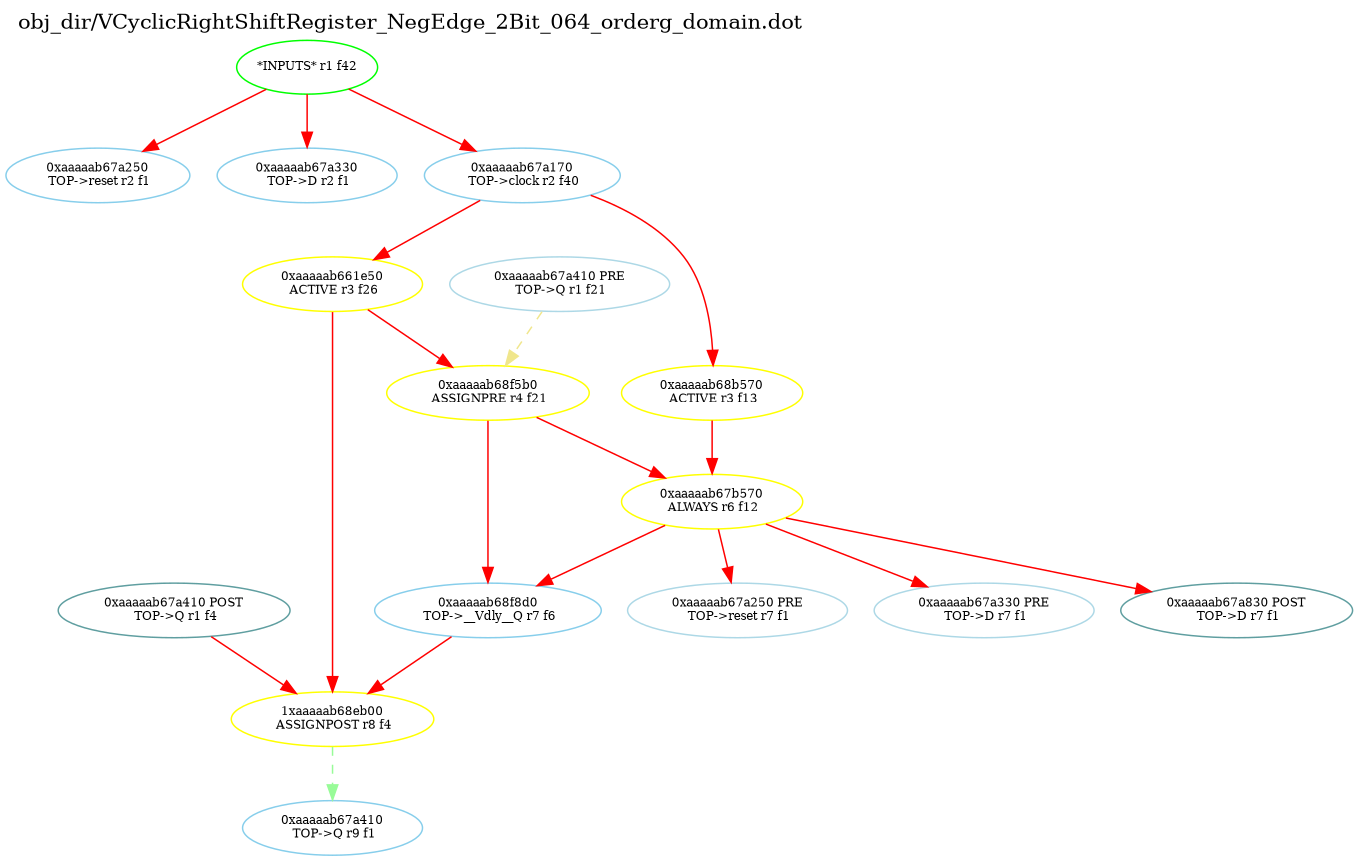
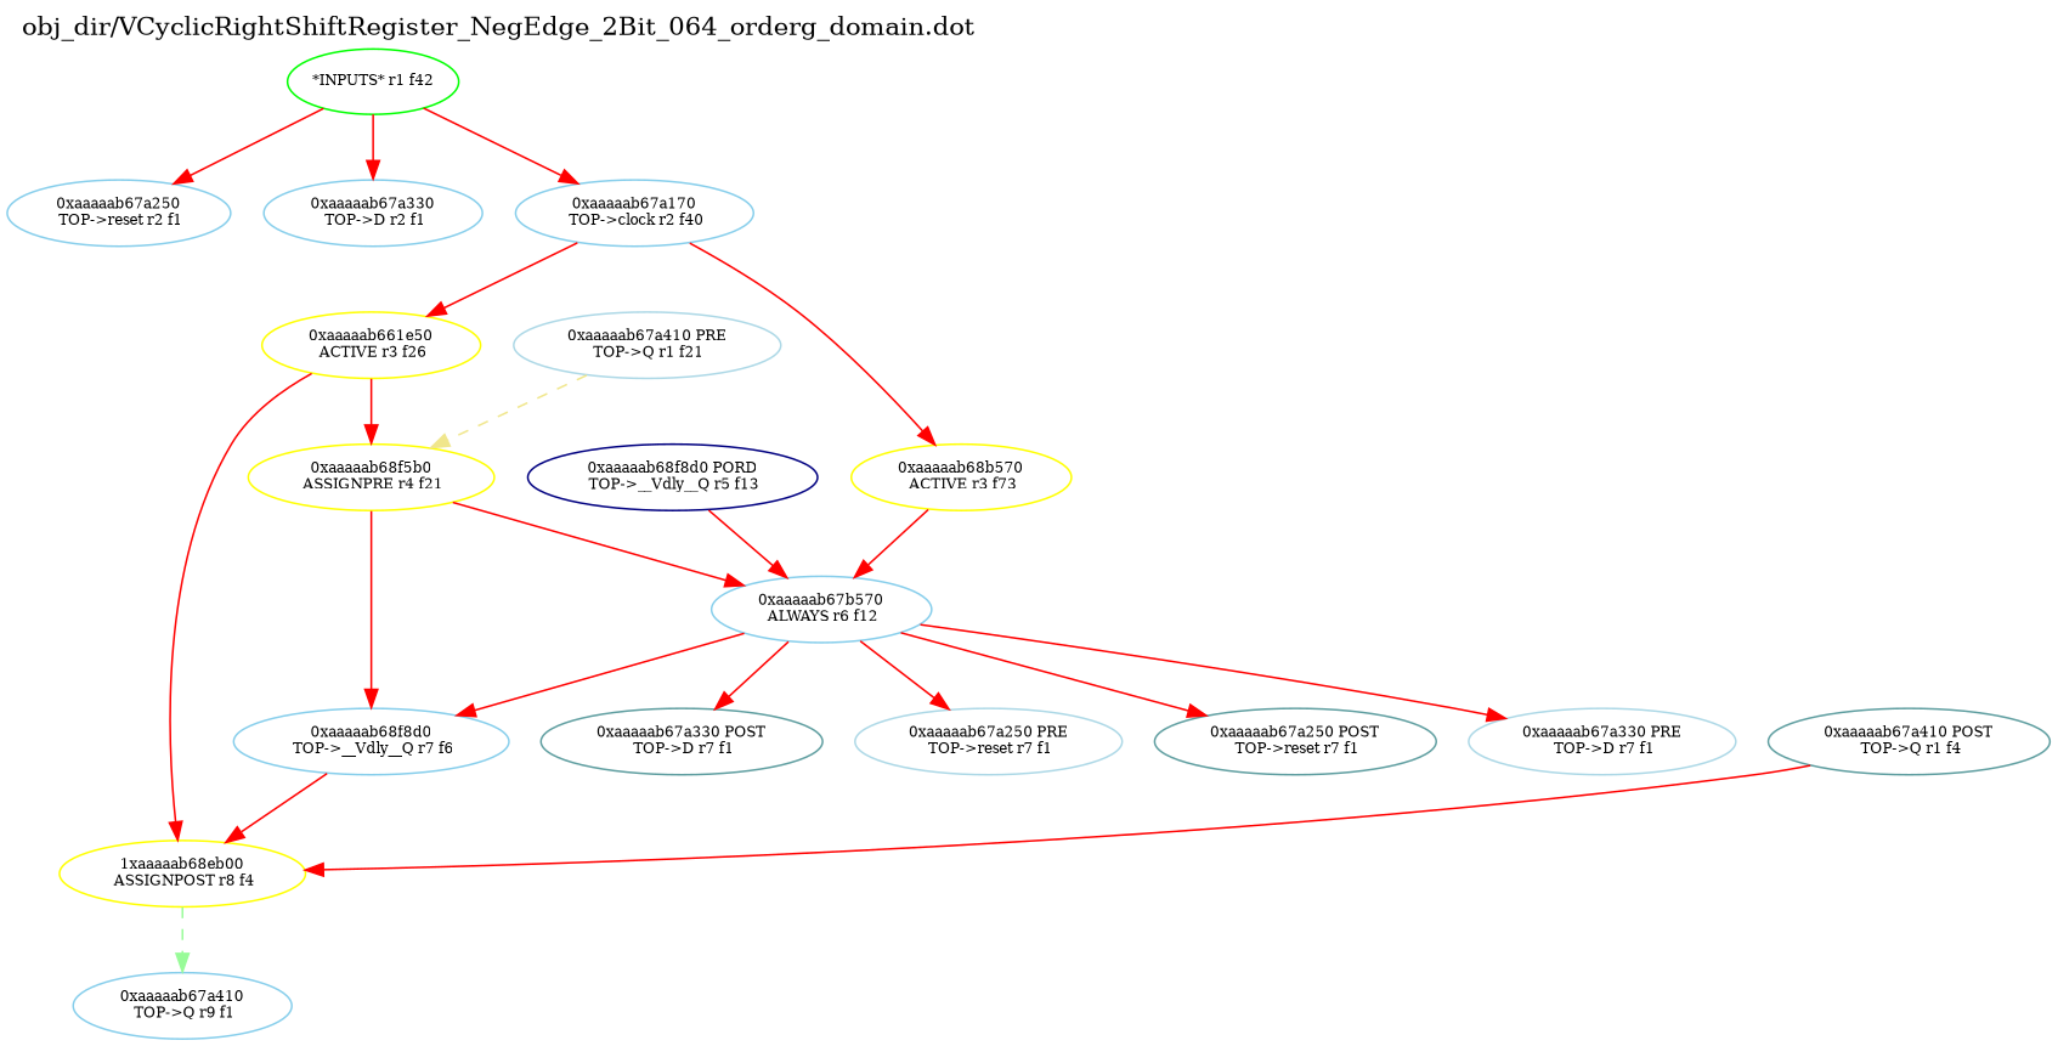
  digraph {
    label="obj_dir/VCyclicRightShiftRegister_NegEdge_2Bit_064_orderg_domain.dot"
    labeljust=l
    labelloc=t
    rankdir=TB
    node [color=yellow fontsize=8]
    edge [color=red fontsize=8 weight=32]
    n1 [color=CadetBlue label="0xaaaaab67a410 POST\n TOP->Q r1 f4"]
    n2 [label="1xaaaaab68eb00\n ASSIGNPOST r8 f4"]
    n3 [color=skyblue label="0xaaaaab67a410\n TOP->Q r9 f1"]
    n4 [color=lightblue label="0xaaaaab67a410 PRE\n TOP->Q r1 f21"]
    n5 [label="0xaaaaab68f5b0\n ASSIGNPRE r4 f21"]
-   n6 [label="0xaaaaab67b570\n ALWAYS r6 f12"]
+   n6 [color=skyblue label="0xaaaaab67b570\n ALWAYS r6 f12"]
    n7 [color=skyblue label="0xaaaaab68f8d0\n TOP->__Vdly__Q r7 f6"]
    n8 [color=green label="*INPUTS* r1 f42"]
    n9 [color=skyblue label="0xaaaaab67a250\n TOP->reset r2 f1"]
    n10 [color=skyblue label="0xaaaaab67a330\n TOP->D r2 f1"]
    n11 [color=skyblue label="0xaaaaab67a170\n TOP->clock r2 f40"]
-   n12 [label="0xaaaaab68b570\n ACTIVE r3 f13"]
+   n12 [label="0xaaaaab68b570\n ACTIVE r3 f73"]
    n13 [label="0xaaaaab661e50\n ACTIVE r3 f26"]
    n14 [color=lightblue label="0xaaaaab67a250 PRE\n TOP->reset r7 f1"]
+   n15 [color=CadetBlue label="0xaaaaab67a250 POST\n TOP->reset r7 f1"]
    n16 [color=lightblue label="0xaaaaab67a330 PRE\n TOP->D r7 f1"]
-   n17 [color=CadetBlue label="0xaaaaab67a830 POST\n TOP->D r7 f1"]
+   n17 [color=CadetBlue label="0xaaaaab67a330 POST\n TOP->D r7 f1"]
+   n18 [color=NavyBlue label="0xaaaaab68f8d0 PORD\n TOP->__Vdly__Q r5 f13"]
    n1 -> n2 [weight=2]
    n2 -> n3 [color=PaleGreen style=dashed weight=1]
    n4 -> n5 [color=khaki style=dashed weight=3]
    n5 -> n6
    n5 -> n7
    n6 -> n7
    n6 -> n14
+   n6 -> n15 [weight=2]
    n6 -> n16
    n6 -> n17 [weight=2]
    n7 -> n2 [weight=8]
    n8 -> n9 [weight=1]
    n8 -> n10 [weight=1]
    n8 -> n11 [weight=1]
    n11 -> n12 [weight=8]
    n11 -> n13 [weight=8]
    n12 -> n6
    n13 -> n2
    n13 -> n5
+   n18 -> n6
  }
